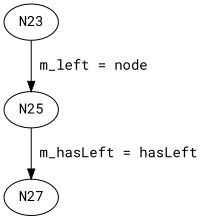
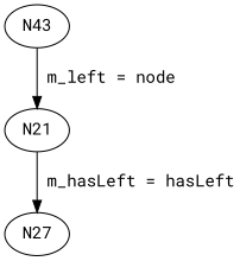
  digraph {
    fontname="Roboto Mono"
    node [fontname="Roboto Mono"]
    edge [fontname="Roboto Mono"]
-   N23
-   N25
+   N23 [label=N43]
+   N25 [label=N21]
    N27
    N23 -> N25 [label=" m_left = node"]
    N25 -> N27 [label=" m_hasLeft = hasLeft"]
  }
